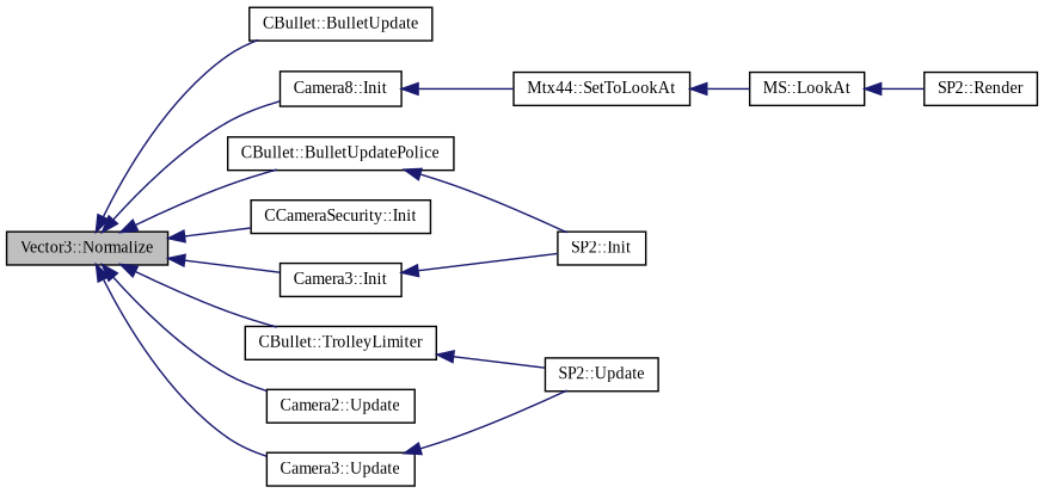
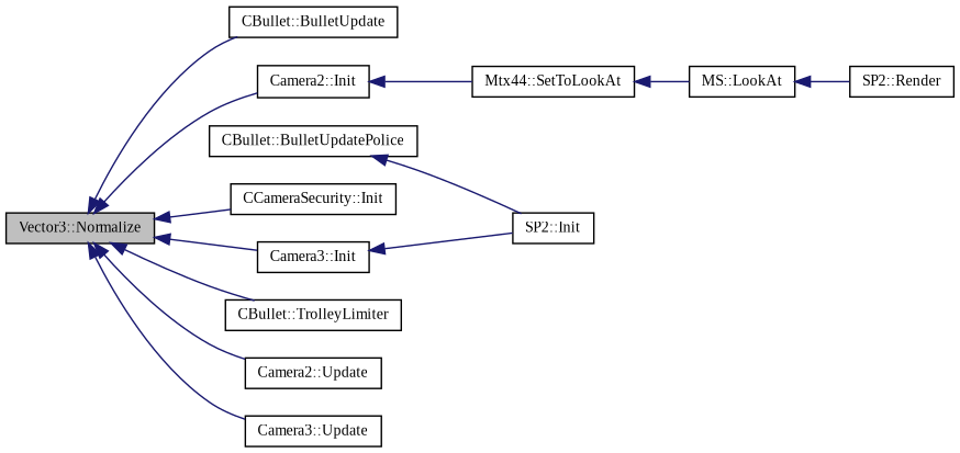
  digraph {
    fontname="Liberation Serif"
    rankdir=LR
    node [color=black fontname="Liberation Serif" fontsize=10 shape=record]
    edge [color=midnightblue dir=back fontname="Liberation Serif" fontsize=10 labelfontname=Helvetica labelfontsize=10 style=solid]
    n1 [fillcolor=grey75 fontcolor=black height=0.2 label="Vector3::Normalize" style=filled width=0.4]
    n2 [height=0.2 label="CBullet::BulletUpdate" width=0.4]
    n3 [height=0.2 label="CBullet::BulletUpdatePolice" width=0.4]
-   n4 [height=0.2 label="Camera8::Init" width=0.4]
+   n4 [height=0.2 label="Camera2::Init" width=0.4]
    n5 [height=0.2 label="CCameraSecurity::Init" width=0.4]
    n6 [height=0.2 label="Camera3::Init" width=0.4]
    n7 [height=0.2 label="CBullet::TrolleyLimiter" width=0.4]
    n8 [height=0.2 label="Camera2::Update" width=0.4]
    n9 [height=0.2 label="Camera3::Update" width=0.4]
    n10 [height=0.2 label="SP2::Init" width=0.4]
    n11 [height=0.2 label="Mtx44::SetToLookAt" width=0.4]
    n12 [height=0.2 label="MS::LookAt" width=0.4]
-   n13 [height=0.2 label="SP2::Update" width=0.4]
    n14 [height=0.2 label="SP2::Render" width=0.4]
    n1 -> n2
-   n1 -> n3
    n1 -> n4
    n1 -> n5
    n1 -> n6
    n1 -> n7
    n1 -> n8
    n1 -> n9
    n3 -> n10
    n4 -> n11
    n6 -> n10
-   n7 -> n13
-   n9 -> n13
    n11 -> n12
    n12 -> n14
  }
